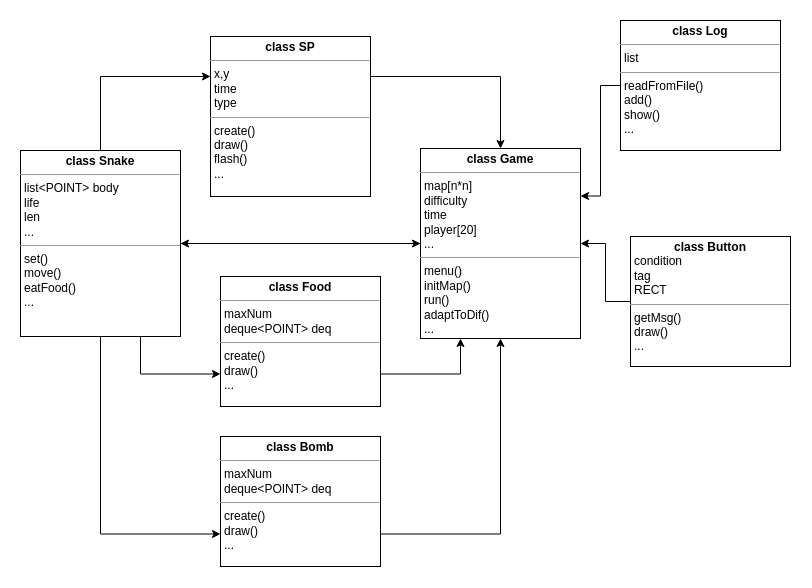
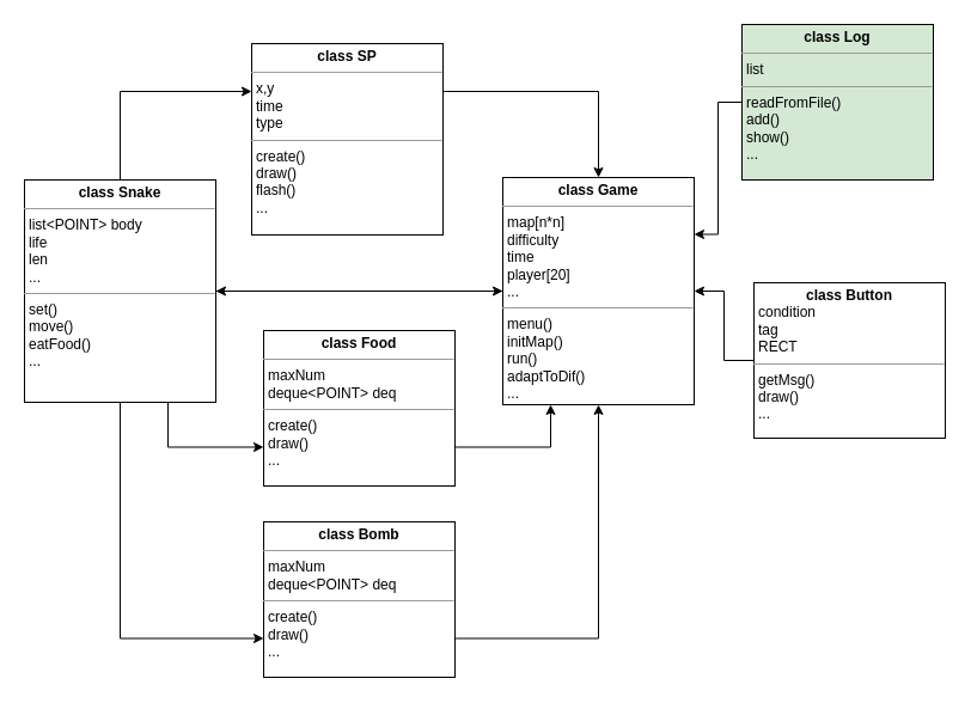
  <mxCell id="0" />
  <mxCell id="1" parent="0" />
  <mxCell id="2" style="edgeStyle=orthogonalEdgeStyle;rounded=0;orthogonalLoop=1;jettySize=auto;html=1;exitX=1;exitY=0.5;exitDx=0;exitDy=0;entryX=0;entryY=0.5;entryDx=0;entryDy=0;" parent="1" source="6" target="8" edge="1"><mxGeometry relative="1" as="geometry" /></mxCell>
  <mxCell id="3" style="edgeStyle=orthogonalEdgeStyle;rounded=0;orthogonalLoop=1;jettySize=auto;html=1;exitX=0.5;exitY=0;exitDx=0;exitDy=0;entryX=0;entryY=0.25;entryDx=0;entryDy=0;" parent="1" source="6" target="14" edge="1"><mxGeometry relative="1" as="geometry" /></mxCell>
  <mxCell id="4" style="edgeStyle=orthogonalEdgeStyle;rounded=0;orthogonalLoop=1;jettySize=auto;html=1;exitX=0.75;exitY=1;exitDx=0;exitDy=0;entryX=0;entryY=0.75;entryDx=0;entryDy=0;" parent="1" source="6" target="10" edge="1"><mxGeometry relative="1" as="geometry" /></mxCell>
  <mxCell id="5" style="edgeStyle=orthogonalEdgeStyle;rounded=0;orthogonalLoop=1;jettySize=auto;html=1;exitX=0.5;exitY=1;exitDx=0;exitDy=0;entryX=0;entryY=0.75;entryDx=0;entryDy=0;" parent="1" source="6" target="12" edge="1"><mxGeometry relative="1" as="geometry" /></mxCell>
  <mxCell id="6" value="&lt;p style=&quot;margin: 0px ; margin-top: 4px ; text-align: center&quot;&gt;&lt;b&gt;class Snake&lt;/b&gt;&lt;/p&gt;&lt;hr size=&quot;1&quot;&gt;&lt;p style=&quot;margin: 0px ; margin-left: 4px&quot;&gt;list&amp;lt;POINT&amp;gt; body&lt;/p&gt;&lt;p style=&quot;margin: 0px ; margin-left: 4px&quot;&gt;life&lt;/p&gt;&lt;p style=&quot;margin: 0px ; margin-left: 4px&quot;&gt;len&lt;/p&gt;&lt;p style=&quot;margin: 0px ; margin-left: 4px&quot;&gt;...&lt;/p&gt;&lt;hr size=&quot;1&quot;&gt;&lt;p style=&quot;margin: 0px ; margin-left: 4px&quot;&gt;set()&lt;/p&gt;&lt;p style=&quot;margin: 0px ; margin-left: 4px&quot;&gt;move()&lt;/p&gt;&lt;p style=&quot;margin: 0px ; margin-left: 4px&quot;&gt;eatFood()&lt;/p&gt;&lt;p style=&quot;margin: 0px ; margin-left: 4px&quot;&gt;...&lt;/p&gt;" style="verticalAlign=top;align=left;overflow=fill;fontSize=12;fontFamily=Helvetica;html=1;" parent="1" vertex="1"><mxGeometry x="20" y="150" width="160" height="186" as="geometry" /></mxCell>
  <mxCell id="7" value="" style="edgeStyle=orthogonalEdgeStyle;rounded=0;orthogonalLoop=1;jettySize=auto;html=1;" parent="1" source="8" target="6" edge="1"><mxGeometry relative="1" as="geometry" /></mxCell>
  <mxCell id="8" value="&lt;p style=&quot;margin: 0px ; margin-top: 4px ; text-align: center&quot;&gt;&lt;b&gt;class Game&lt;/b&gt;&lt;/p&gt;&lt;hr size=&quot;1&quot;&gt;&lt;p style=&quot;margin: 0px ; margin-left: 4px&quot;&gt;map[n*n]&lt;/p&gt;&lt;p style=&quot;margin: 0px ; margin-left: 4px&quot;&gt;difficulty&lt;/p&gt;&lt;p style=&quot;margin: 0px ; margin-left: 4px&quot;&gt;time&lt;/p&gt;&lt;p style=&quot;margin: 0px ; margin-left: 4px&quot;&gt;player[20]&lt;/p&gt;&lt;p style=&quot;margin: 0px ; margin-left: 4px&quot;&gt;...&lt;/p&gt;&lt;hr size=&quot;1&quot;&gt;&lt;p style=&quot;margin: 0px ; margin-left: 4px&quot;&gt;menu()&lt;/p&gt;&lt;p style=&quot;margin: 0px ; margin-left: 4px&quot;&gt;initMap()&lt;/p&gt;&lt;p style=&quot;margin: 0px ; margin-left: 4px&quot;&gt;run()&lt;/p&gt;&lt;p style=&quot;margin: 0px ; margin-left: 4px&quot;&gt;adaptToDif()&lt;/p&gt;&lt;p style=&quot;margin: 0px ; margin-left: 4px&quot;&gt;...&lt;/p&gt;" style="verticalAlign=top;align=left;overflow=fill;fontSize=12;fontFamily=Helvetica;html=1;" parent="1" vertex="1"><mxGeometry x="420" y="148" width="160" height="190" as="geometry" /></mxCell>
  <mxCell id="9" style="edgeStyle=orthogonalEdgeStyle;rounded=0;orthogonalLoop=1;jettySize=auto;html=1;exitX=1;exitY=0.75;exitDx=0;exitDy=0;entryX=0.25;entryY=1;entryDx=0;entryDy=0;" parent="1" source="10" target="8" edge="1"><mxGeometry relative="1" as="geometry" /></mxCell>
  <mxCell id="10" value="&lt;p style=&quot;margin: 0px ; margin-top: 4px ; text-align: center&quot;&gt;&lt;b&gt;class Food&lt;/b&gt;&lt;/p&gt;&lt;hr size=&quot;1&quot;&gt;&lt;p style=&quot;margin: 0px ; margin-left: 4px&quot;&gt;maxNum&lt;/p&gt;&lt;p style=&quot;margin: 0px ; margin-left: 4px&quot;&gt;deque&amp;lt;POINT&amp;gt; deq&amp;nbsp;&lt;/p&gt;&lt;hr size=&quot;1&quot;&gt;&lt;p style=&quot;margin: 0px ; margin-left: 4px&quot;&gt;create()&lt;/p&gt;&lt;p style=&quot;margin: 0px ; margin-left: 4px&quot;&gt;draw()&lt;/p&gt;&lt;p style=&quot;margin: 0px ; margin-left: 4px&quot;&gt;...&lt;/p&gt;" style="verticalAlign=top;align=left;overflow=fill;fontSize=12;fontFamily=Helvetica;html=1;" parent="1" vertex="1"><mxGeometry x="220" y="276" width="160" height="130" as="geometry" /></mxCell>
  <mxCell id="11" style="edgeStyle=orthogonalEdgeStyle;rounded=0;orthogonalLoop=1;jettySize=auto;html=1;exitX=1;exitY=0.75;exitDx=0;exitDy=0;entryX=0.5;entryY=1;entryDx=0;entryDy=0;" parent="1" source="12" target="8" edge="1"><mxGeometry relative="1" as="geometry" /></mxCell>
  <mxCell id="12" value="&lt;p style=&quot;margin: 0px ; margin-top: 4px ; text-align: center&quot;&gt;&lt;b&gt;class Bomb&lt;/b&gt;&lt;/p&gt;&lt;hr size=&quot;1&quot;&gt;&lt;p style=&quot;margin: 0px ; margin-left: 4px&quot;&gt;maxNum&lt;/p&gt;&lt;p style=&quot;margin: 0px ; margin-left: 4px&quot;&gt;deque&amp;lt;POINT&amp;gt; deq&amp;nbsp;&lt;/p&gt;&lt;hr size=&quot;1&quot;&gt;&lt;p style=&quot;margin: 0px ; margin-left: 4px&quot;&gt;create()&lt;/p&gt;&lt;p style=&quot;margin: 0px ; margin-left: 4px&quot;&gt;draw()&lt;/p&gt;&lt;p style=&quot;margin: 0px ; margin-left: 4px&quot;&gt;...&lt;/p&gt;" style="verticalAlign=top;align=left;overflow=fill;fontSize=12;fontFamily=Helvetica;html=1;" parent="1" vertex="1"><mxGeometry x="220" y="436" width="160" height="130" as="geometry" /></mxCell>
  <mxCell id="13" style="edgeStyle=orthogonalEdgeStyle;rounded=0;orthogonalLoop=1;jettySize=auto;html=1;exitX=1;exitY=0.25;exitDx=0;exitDy=0;entryX=0.5;entryY=0;entryDx=0;entryDy=0;" parent="1" source="14" target="8" edge="1"><mxGeometry relative="1" as="geometry" /></mxCell>
  <mxCell id="14" value="&lt;p style=&quot;margin: 0px ; margin-top: 4px ; text-align: center&quot;&gt;&lt;b&gt;class SP&lt;/b&gt;&lt;/p&gt;&lt;hr size=&quot;1&quot;&gt;&lt;p style=&quot;margin: 0px ; margin-left: 4px&quot;&gt;x,y&lt;/p&gt;&lt;p style=&quot;margin: 0px ; margin-left: 4px&quot;&gt;time&amp;nbsp;&lt;/p&gt;&lt;p style=&quot;margin: 0px ; margin-left: 4px&quot;&gt;type&lt;/p&gt;&lt;hr size=&quot;1&quot;&gt;&lt;p style=&quot;margin: 0px ; margin-left: 4px&quot;&gt;create()&lt;/p&gt;&lt;p style=&quot;margin: 0px ; margin-left: 4px&quot;&gt;draw()&lt;/p&gt;&lt;p style=&quot;margin: 0px ; margin-left: 4px&quot;&gt;flash()&lt;/p&gt;&lt;p style=&quot;margin: 0px ; margin-left: 4px&quot;&gt;...&lt;/p&gt;" style="verticalAlign=top;align=left;overflow=fill;fontSize=12;fontFamily=Helvetica;html=1;" parent="1" vertex="1"><mxGeometry x="210" y="36" width="160" height="160" as="geometry" /></mxCell>
  <mxCell id="15" style="edgeStyle=orthogonalEdgeStyle;rounded=0;orthogonalLoop=1;jettySize=auto;html=1;exitX=0;exitY=0.5;exitDx=0;exitDy=0;entryX=1;entryY=0.25;entryDx=0;entryDy=0;" parent="1" source="16" target="8" edge="1"><mxGeometry relative="1" as="geometry" /></mxCell>
- <mxCell id="16" value="&lt;p style=&quot;margin: 0px ; margin-top: 4px ; text-align: center&quot;&gt;&lt;b&gt;class Log&lt;/b&gt;&lt;/p&gt;&lt;hr size=&quot;1&quot;&gt;&lt;p style=&quot;margin: 0px ; margin-left: 4px&quot;&gt;&lt;span&gt;list&lt;/span&gt;&lt;span&gt;&amp;nbsp;&lt;/span&gt;&lt;/p&gt;&lt;hr size=&quot;1&quot;&gt;&lt;p style=&quot;margin: 0px ; margin-left: 4px&quot;&gt;readFromFile()&lt;/p&gt;&lt;p style=&quot;margin: 0px ; margin-left: 4px&quot;&gt;add()&lt;/p&gt;&lt;p style=&quot;margin: 0px ; margin-left: 4px&quot;&gt;show()&lt;/p&gt;&lt;p style=&quot;margin: 0px ; margin-left: 4px&quot;&gt;...&lt;/p&gt;" style="verticalAlign=top;align=left;overflow=fill;fontSize=12;fontFamily=Helvetica;html=1;" parent="1" vertex="1"><mxGeometry x="620" y="20" width="160" height="130" as="geometry" /></mxCell>
+ <mxCell id="16" value="&lt;p style=&quot;margin: 0px ; margin-top: 4px ; text-align: center&quot;&gt;&lt;b&gt;class Log&lt;/b&gt;&lt;/p&gt;&lt;hr size=&quot;1&quot;&gt;&lt;p style=&quot;margin: 0px ; margin-left: 4px&quot;&gt;&lt;span&gt;list&lt;/span&gt;&lt;span&gt;&amp;nbsp;&lt;/span&gt;&lt;/p&gt;&lt;hr size=&quot;1&quot;&gt;&lt;p style=&quot;margin: 0px ; margin-left: 4px&quot;&gt;readFromFile()&lt;/p&gt;&lt;p style=&quot;margin: 0px ; margin-left: 4px&quot;&gt;add()&lt;/p&gt;&lt;p style=&quot;margin: 0px ; margin-left: 4px&quot;&gt;show()&lt;/p&gt;&lt;p style=&quot;margin: 0px ; margin-left: 4px&quot;&gt;...&lt;/p&gt;" style="verticalAlign=top;align=left;overflow=fill;fontSize=12;fontFamily=Helvetica;html=1;fillColor=#d5e8d4;" parent="1" vertex="1"><mxGeometry x="620" y="20" width="160" height="130" as="geometry" /></mxCell>
  <mxCell id="17" value="" style="edgeStyle=orthogonalEdgeStyle;rounded=0;orthogonalLoop=1;jettySize=auto;html=1;" parent="1" source="18" target="8" edge="1"><mxGeometry relative="1" as="geometry" /></mxCell>
  <mxCell id="18" value="&lt;p style=&quot;margin: 0px ; margin-top: 4px ; text-align: center&quot;&gt;&lt;b&gt;class Button&lt;/b&gt;&lt;/p&gt;&lt;p style=&quot;margin: 0px ; margin-left: 4px&quot;&gt;condition&lt;/p&gt;&lt;p style=&quot;margin: 0px ; margin-left: 4px&quot;&gt;tag&lt;/p&gt;&lt;p style=&quot;margin: 0px ; margin-left: 4px&quot;&gt;RECT&lt;/p&gt;&lt;hr size=&quot;1&quot;&gt;&lt;p style=&quot;margin: 0px ; margin-left: 4px&quot;&gt;getMsg()&lt;/p&gt;&lt;p style=&quot;margin: 0px ; margin-left: 4px&quot;&gt;draw()&lt;/p&gt;&lt;p style=&quot;margin: 0px ; margin-left: 4px&quot;&gt;...&lt;/p&gt;" style="verticalAlign=top;align=left;overflow=fill;fontSize=12;fontFamily=Helvetica;html=1;" parent="1" vertex="1"><mxGeometry x="630" y="236" width="160" height="130" as="geometry" /></mxCell>
